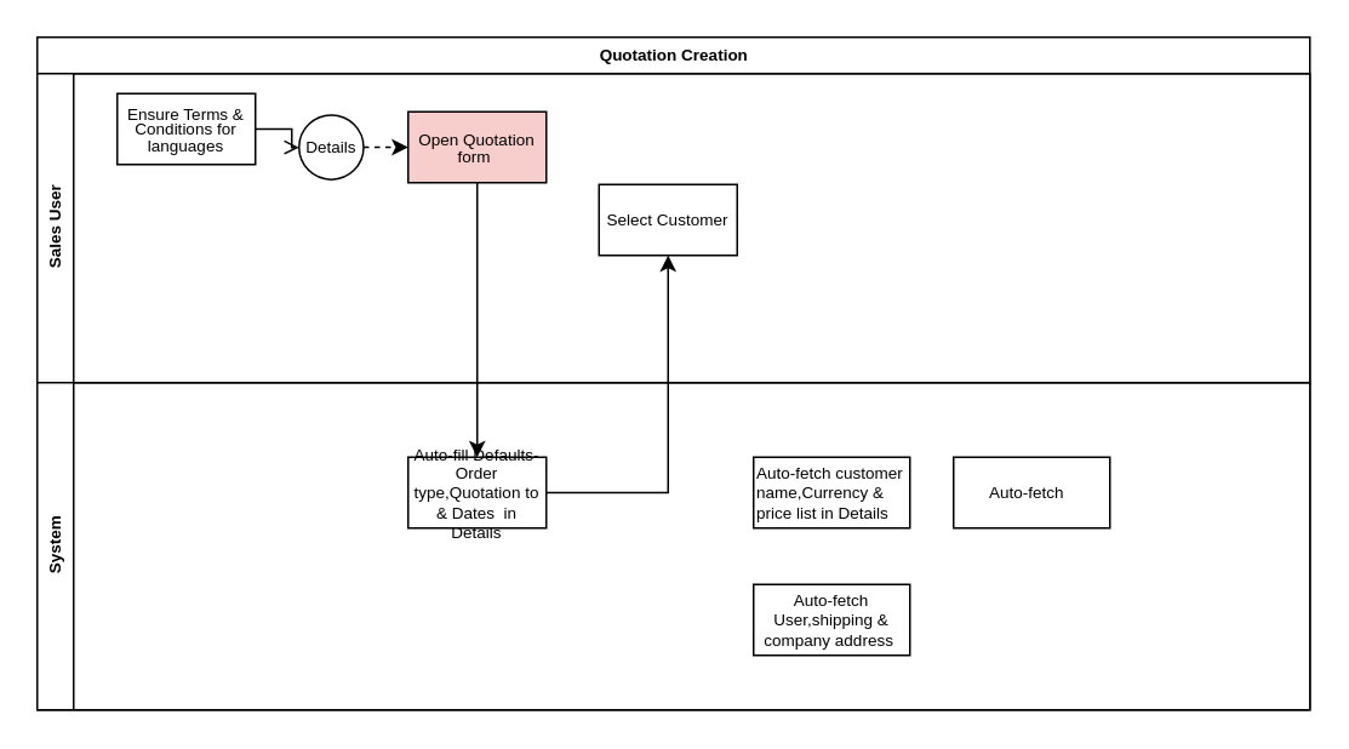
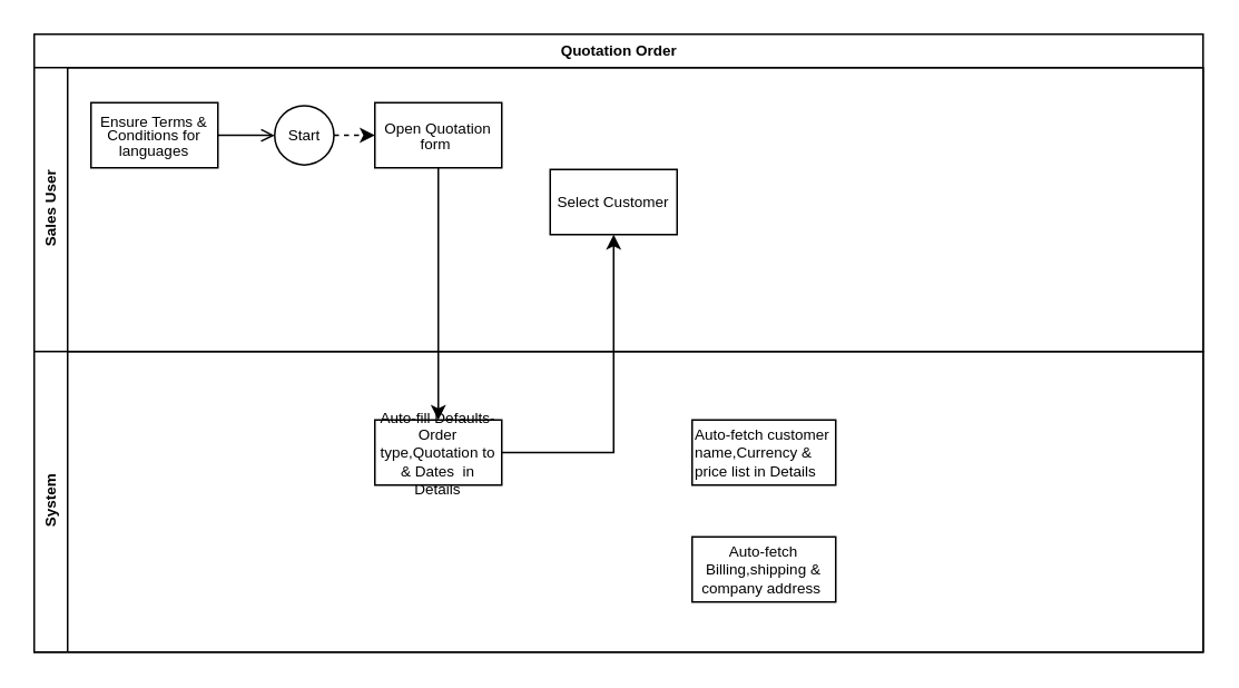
  <mxCell id="0" />
  <mxCell id="1" parent="0" />
- <mxCell id="2" value="Quotation Creation" style="swimlane;childLayout=stackLayout;resizeParent=1;resizeParentMax=0;horizontal=1;startSize=20;horizontalStack=0;html=1;fontSize=9;" vertex="1" parent="1"><mxGeometry x="20" y="20" width="700" height="370" as="geometry" /></mxCell>
+ <mxCell id="2" value="Quotation Order" style="swimlane;childLayout=stackLayout;resizeParent=1;resizeParentMax=0;horizontal=1;startSize=20;horizontalStack=0;html=1;fontSize=9;" vertex="1" parent="1"><mxGeometry x="20" y="20" width="700" height="370" as="geometry" /></mxCell>
  <mxCell id="3" value="Sales User" style="swimlane;startSize=20;horizontal=0;html=1;fontSize=9;" vertex="1" parent="2"><mxGeometry y="20" width="700" height="170" as="geometry" /></mxCell>
  <mxCell id="4" style="edgeStyle=orthogonalEdgeStyle;rounded=0;orthogonalLoop=1;jettySize=auto;html=1;exitX=1;exitY=0.5;exitDx=0;exitDy=0;endArrow=open;" edge="1" parent="3" source="5" target="7"><mxGeometry relative="1" as="geometry" /></mxCell>
- <mxCell id="5" value="&lt;div style=&quot;line-height: 90%;&quot; align=&quot;center&quot;&gt;&lt;font&gt;Ensure Terms &amp;amp; Conditions for languages&lt;/font&gt;&lt;/div&gt;" style="rounded=0;whiteSpace=wrap;html=1;align=center;fontSize=9;" vertex="1" parent="3"><mxGeometry x="44" y="11" width="76" height="39" as="geometry" /></mxCell>
+ <mxCell id="5" value="&lt;div style=&quot;line-height: 90%;&quot; align=&quot;center&quot;&gt;&lt;font&gt;Ensure Terms &amp;amp; Conditions for languages&lt;/font&gt;&lt;/div&gt;" style="rounded=0;whiteSpace=wrap;html=1;align=center;fontSize=9;" vertex="1" parent="3"><mxGeometry x="34" y="21" width="76" height="39" as="geometry" /></mxCell>
  <mxCell id="6" style="edgeStyle=orthogonalEdgeStyle;rounded=0;orthogonalLoop=1;jettySize=auto;html=1;exitX=1;exitY=0.5;exitDx=0;exitDy=0;entryX=0;entryY=0.5;entryDx=0;entryDy=0;dashed=1;" edge="1" parent="3" source="7" target="8"><mxGeometry relative="1" as="geometry" /></mxCell>
- <mxCell id="7" value="&lt;font&gt;Details&lt;/font&gt;" style="ellipse;whiteSpace=wrap;html=1;aspect=fixed;fontSize=9;" vertex="1" parent="3"><mxGeometry x="144" y="22.75" width="35.5" height="35.5" as="geometry" /></mxCell>
- <mxCell id="8" value="&lt;div style=&quot;line-height: 90%;&quot; align=&quot;center&quot;&gt;Open Quotation form&amp;nbsp;&lt;/div&gt;" style="rounded=0;whiteSpace=wrap;html=1;align=center;fontSize=9;fillColor=#f8cecc;" vertex="1" parent="3"><mxGeometry x="204" y="21" width="76" height="39" as="geometry" /></mxCell>
+ <mxCell id="7" value="&lt;font&gt;Start&lt;/font&gt;" style="ellipse;whiteSpace=wrap;html=1;aspect=fixed;fontSize=9;" vertex="1" parent="3"><mxGeometry x="144" y="22.75" width="35.5" height="35.5" as="geometry" /></mxCell>
+ <mxCell id="8" value="&lt;div style=&quot;line-height: 90%;&quot; align=&quot;center&quot;&gt;Open Quotation form&amp;nbsp;&lt;/div&gt;" style="rounded=0;whiteSpace=wrap;html=1;align=center;fontSize=9;" vertex="1" parent="3"><mxGeometry x="204" y="21" width="76" height="39" as="geometry" /></mxCell>
  <mxCell id="9" value="Select Customer" style="rounded=0;whiteSpace=wrap;html=1;align=center;fontSize=9;" vertex="1" parent="3"><mxGeometry x="309" y="61" width="76" height="39" as="geometry" /></mxCell>
  <mxCell id="10" value="System" style="swimlane;startSize=20;horizontal=0;html=1;fontSize=9;" vertex="1" parent="2"><mxGeometry y="190" width="700" height="180" as="geometry" /></mxCell>
  <mxCell id="11" value="Auto-fill Defaults-Order type,Quotation to &amp;amp; Dates&amp;nbsp; in Details" style="rounded=0;whiteSpace=wrap;html=1;align=center;fontSize=9;" vertex="1" parent="10"><mxGeometry x="204" y="41" width="76" height="39" as="geometry" /></mxCell>
  <mxCell id="12" value="Auto-fetch customer name,Currency &amp;amp; price list in Details" style="rounded=0;whiteSpace=wrap;html=1;align=left;fontSize=9;" vertex="1" parent="10"><mxGeometry x="394" y="41" width="86" height="39" as="geometry" /></mxCell>
- <mxCell id="13" value="Auto-fetch User,shipping &amp;amp; company address&amp;nbsp;" style="rounded=0;whiteSpace=wrap;html=1;align=center;fontSize=9;" vertex="1" parent="10"><mxGeometry x="394" y="111" width="86" height="39" as="geometry" /></mxCell>
- <mxCell id="14" value="Auto-fetch&amp;nbsp;&amp;nbsp;" style="rounded=0;whiteSpace=wrap;html=1;align=center;fontSize=9;" vertex="1" parent="10"><mxGeometry x="504" y="41" width="86" height="39" as="geometry" /></mxCell>
+ <mxCell id="13" value="Auto-fetch Billing,shipping &amp;amp; company address&amp;nbsp;" style="rounded=0;whiteSpace=wrap;html=1;align=center;fontSize=9;" vertex="1" parent="10"><mxGeometry x="394" y="111" width="86" height="39" as="geometry" /></mxCell>
  <mxCell id="15" style="edgeStyle=orthogonalEdgeStyle;rounded=0;orthogonalLoop=1;jettySize=auto;html=1;exitX=0.5;exitY=1;exitDx=0;exitDy=0;entryX=0.5;entryY=0;entryDx=0;entryDy=0;" edge="1" parent="2" source="8" target="11"><mxGeometry relative="1" as="geometry" /></mxCell>
  <mxCell id="16" style="edgeStyle=orthogonalEdgeStyle;rounded=0;orthogonalLoop=1;jettySize=auto;html=1;exitX=1;exitY=0.5;exitDx=0;exitDy=0;entryX=0.5;entryY=1;entryDx=0;entryDy=0;" edge="1" parent="2" source="11" target="9"><mxGeometry relative="1" as="geometry" /></mxCell>
